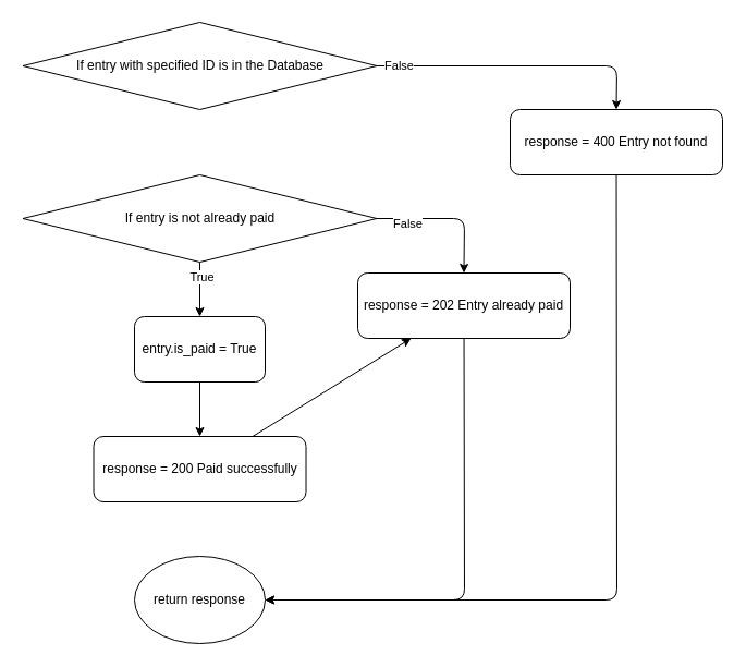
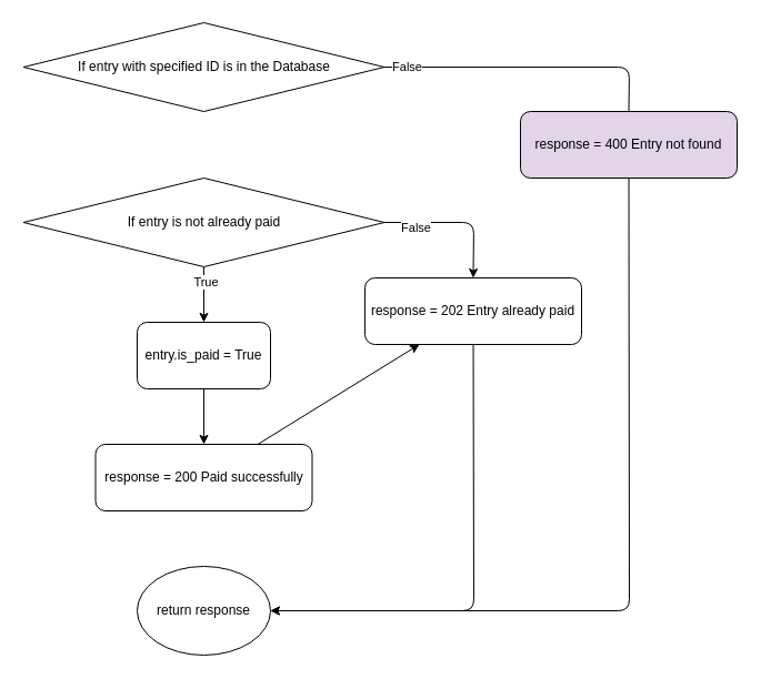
  <mxCell id="0" />
  <mxCell id="1" parent="0" />
- <mxCell id="2" style="edgeStyle=none;html=1;entryX=0.5;entryY=0;entryDx=0;entryDy=0;" edge="1" parent="1" source="4" target="16"><mxGeometry relative="1" as="geometry"><Array as="points"><mxPoint x="566" y="60" /></Array></mxGeometry></mxCell>
+ <mxCell id="2" style="edgeStyle=none;html=1;entryX=0.5;entryY=0;entryDx=0;entryDy=0;endArrow=none;" edge="1" parent="1" source="4" target="16"><mxGeometry relative="1" as="geometry"><Array as="points"><mxPoint x="566" y="60" /></Array></mxGeometry></mxCell>
  <mxCell id="3" value="False" style="edgeLabel;html=1;align=center;verticalAlign=middle;resizable=0;points=[];" vertex="1" connectable="0" parent="2"><mxGeometry x="-0.846" y="1" relative="1" as="geometry"><mxPoint as="offset" /></mxGeometry></mxCell>
  <mxCell id="4" value="If entry with specified ID is in the Database" style="rhombus;whiteSpace=wrap;html=1;" vertex="1" parent="1"><mxGeometry x="20.5" y="20" width="325" height="80" as="geometry" /></mxCell>
  <mxCell id="5" style="edgeStyle=none;html=1;entryX=0.5;entryY=0;entryDx=0;entryDy=0;" edge="1" parent="1" source="9" target="11"><mxGeometry relative="1" as="geometry" /></mxCell>
  <mxCell id="6" value="True" style="edgeLabel;html=1;align=center;verticalAlign=middle;resizable=0;points=[];" vertex="1" connectable="0" parent="5"><mxGeometry x="-0.47" y="1" relative="1" as="geometry"><mxPoint as="offset" /></mxGeometry></mxCell>
  <mxCell id="7" style="edgeStyle=none;html=1;entryX=0.5;entryY=0;entryDx=0;entryDy=0;" edge="1" parent="1" source="9" target="18"><mxGeometry relative="1" as="geometry"><Array as="points"><mxPoint x="426" y="200" /></Array></mxGeometry></mxCell>
  <mxCell id="8" value="False" style="edgeLabel;html=1;align=center;verticalAlign=middle;resizable=0;points=[];" vertex="1" connectable="0" parent="7"><mxGeometry x="-0.566" y="-4" relative="1" as="geometry"><mxPoint as="offset" /></mxGeometry></mxCell>
  <mxCell id="9" value="If entry is not already paid" style="rhombus;whiteSpace=wrap;html=1;" vertex="1" parent="1"><mxGeometry x="20.5" y="160" width="325" height="80" as="geometry" /></mxCell>
  <mxCell id="10" style="edgeStyle=none;html=1;entryX=0.5;entryY=0;entryDx=0;entryDy=0;" edge="1" parent="1" source="11" target="13"><mxGeometry relative="1" as="geometry" /></mxCell>
  <mxCell id="11" value="entry.is_paid = True" style="rounded=1;whiteSpace=wrap;html=1;" vertex="1" parent="1"><mxGeometry x="123" y="290" width="120" height="60" as="geometry" /></mxCell>
  <mxCell id="12" style="edgeStyle=none;html=1;" edge="1" parent="1" source="13" target="18"><mxGeometry relative="1" as="geometry" /></mxCell>
  <mxCell id="13" value="response = 200 Paid successfully" style="rounded=1;whiteSpace=wrap;html=1;" vertex="1" parent="1"><mxGeometry x="85.5" y="400" width="195" height="60" as="geometry" /></mxCell>
  <mxCell id="14" value="return response" style="ellipse;whiteSpace=wrap;html=1;" vertex="1" parent="1"><mxGeometry x="123" y="510" width="120" height="80" as="geometry" /></mxCell>
- <mxCell id="15" style="edgeStyle=none;html=1;entryX=1;entryY=0.5;entryDx=0;entryDy=0;" edge="1" parent="1" source="16" target="14"><mxGeometry relative="1" as="geometry"><Array as="points"><mxPoint x="566" y="550" /></Array></mxGeometry></mxCell>
- <mxCell id="16" value="response = 400 Entry not found" style="rounded=1;whiteSpace=wrap;html=1;" vertex="1" parent="1"><mxGeometry x="468" y="100" width="195" height="60" as="geometry" /></mxCell>
+ <mxCell id="15" style="edgeStyle=none;html=1;entryX=1;entryY=0.5;entryDx=0;entryDy=0;endArrow=open;" edge="1" parent="1" source="16" target="14"><mxGeometry relative="1" as="geometry"><Array as="points"><mxPoint x="566" y="550" /></Array></mxGeometry></mxCell>
+ <mxCell id="16" value="response = 400 Entry not found" style="rounded=1;whiteSpace=wrap;html=1;fillColor=#e1d5e7;" vertex="1" parent="1"><mxGeometry x="468" y="100" width="195" height="60" as="geometry" /></mxCell>
  <mxCell id="17" style="edgeStyle=none;html=1;entryX=1;entryY=0.5;entryDx=0;entryDy=0;" edge="1" parent="1" source="18" target="14"><mxGeometry relative="1" as="geometry"><mxPoint x="188" y="480" as="targetPoint" /><Array as="points"><mxPoint x="426" y="550" /></Array></mxGeometry></mxCell>
  <mxCell id="18" value="response = 202 Entry already paid" style="rounded=1;whiteSpace=wrap;html=1;" vertex="1" parent="1"><mxGeometry x="328" y="250" width="195" height="60" as="geometry" /></mxCell>
